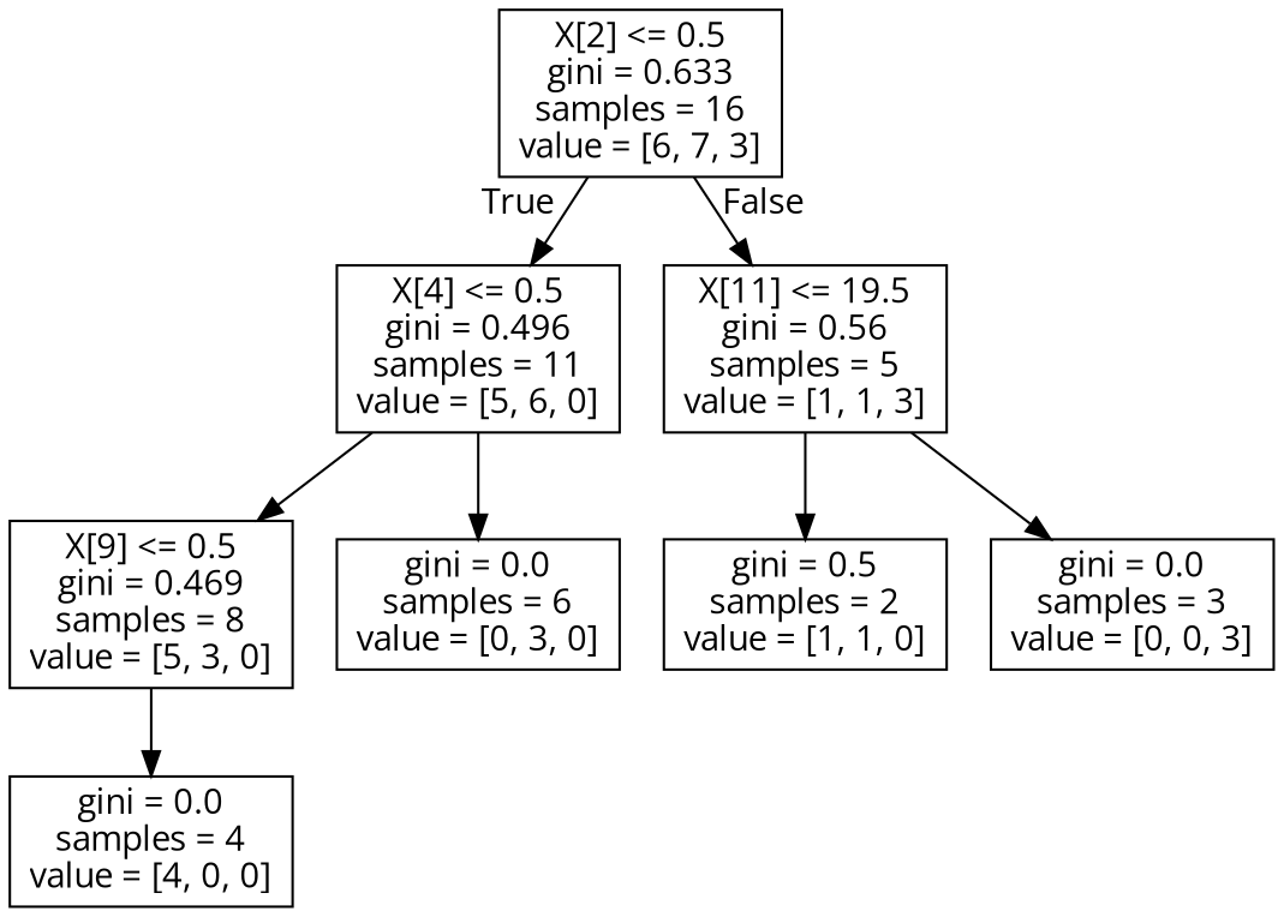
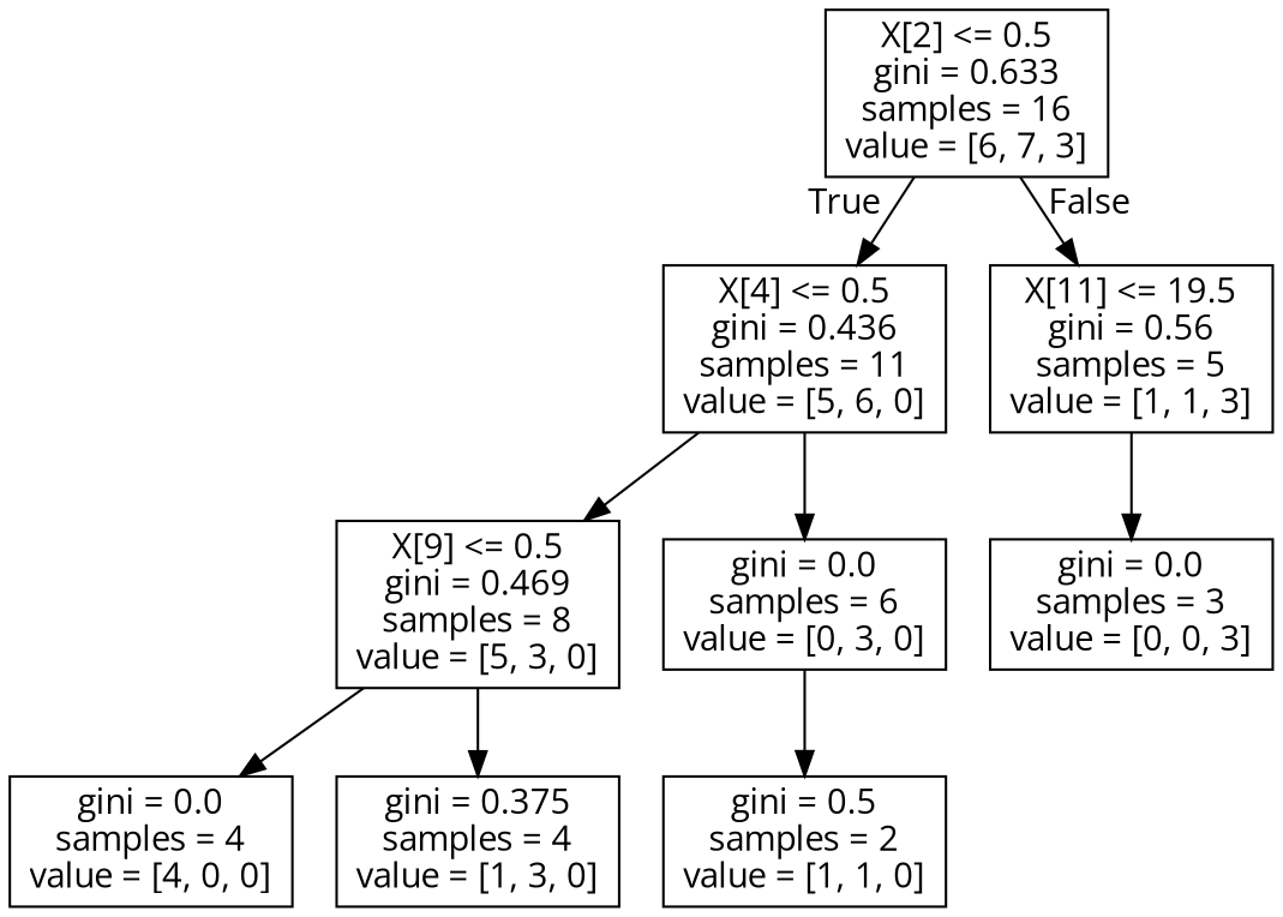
  digraph {
    fontname="Open Sans"
    node [fontname="Open Sans" shape=box]
    edge [fontname="Open Sans"]
    n1 [label="X[2] <= 0.5\ngini = 0.633\nsamples = 16\nvalue = [6, 7, 3]"]
-   n2 [label="X[4] <= 0.5\ngini = 0.496\nsamples = 11\nvalue = [5, 6, 0]"]
+   n2 [label="X[4] <= 0.5\ngini = 0.436\nsamples = 11\nvalue = [5, 6, 0]"]
    n3 [label="X[11] <= 19.5\ngini = 0.56\nsamples = 5\nvalue = [1, 1, 3]"]
    n4 [label="X[9] <= 0.5\ngini = 0.469\nsamples = 8\nvalue = [5, 3, 0]"]
    n5 [label="gini = 0.0\nsamples = 6\nvalue = [0, 3, 0]"]
    n6 [label="gini = 0.5\nsamples = 2\nvalue = [1, 1, 0]"]
    n7 [label="gini = 0.0\nsamples = 3\nvalue = [0, 0, 3]"]
    n8 [label="gini = 0.0\nsamples = 4\nvalue = [4, 0, 0]"]
+   n9 [label="gini = 0.375\nsamples = 4\nvalue = [1, 3, 0]"]
    n1 -> n2 [headlabel=True labelangle=45 labeldistance=2.5]
    n1 -> n3 [headlabel=False labelangle=-45 labeldistance=2.5]
    n2 -> n4
    n2 -> n5
-   n3 -> n6
+   n5 -> n6
    n3 -> n7
    n4 -> n8
+   n4 -> n9
  }
